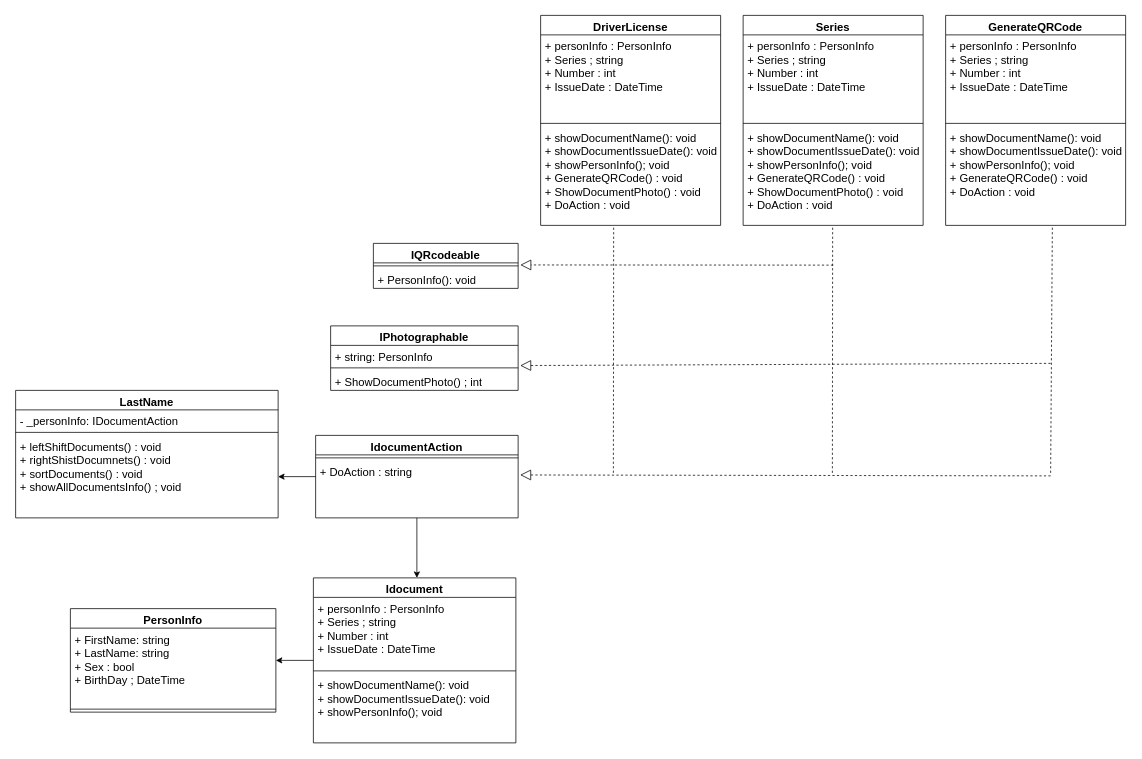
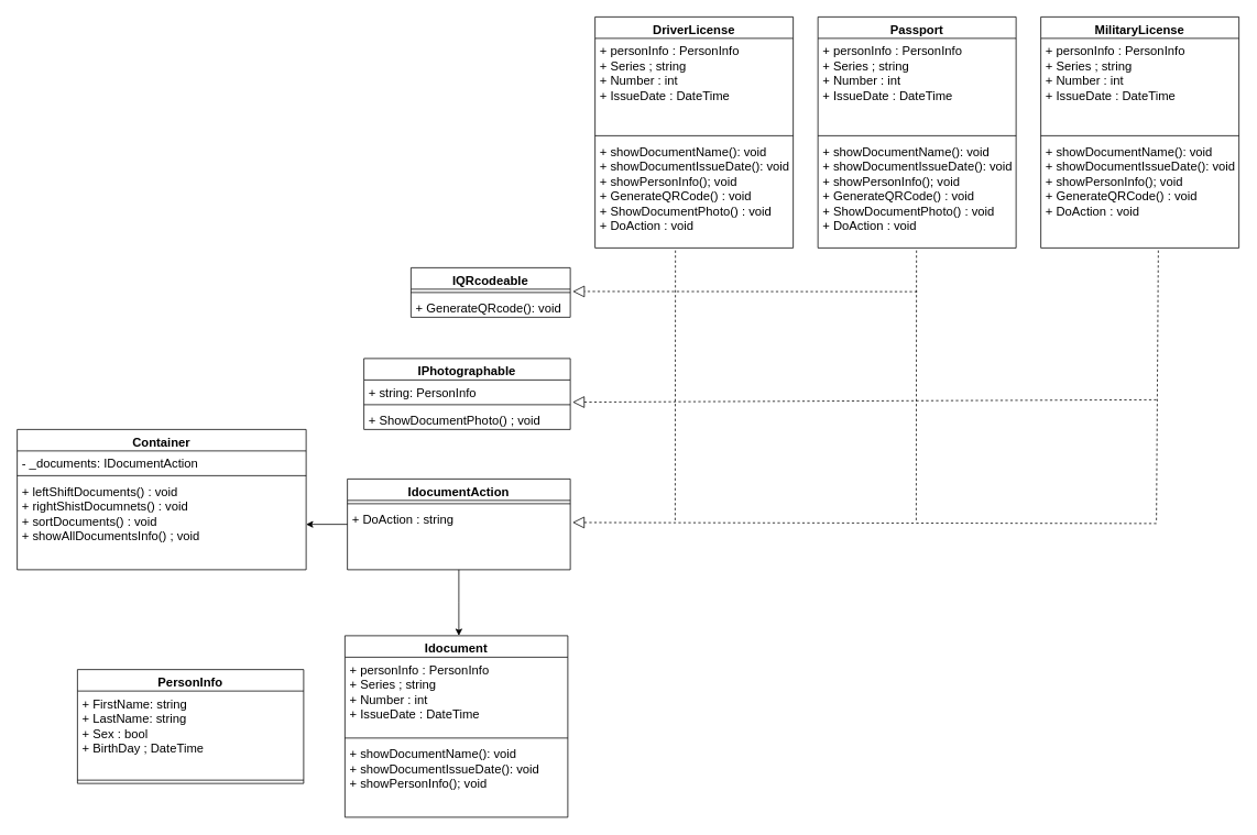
  <mxCell id="0" />
  <mxCell id="1" parent="0" />
- <mxCell id="2" value="LastName" style="swimlane;fontStyle=1;align=center;verticalAlign=top;childLayout=stackLayout;horizontal=1;startSize=26;horizontalStack=0;resizeParent=1;resizeParentMax=0;resizeLast=0;collapsible=1;marginBottom=0;whiteSpace=wrap;html=1;fontSize=15;" vertex="1" parent="1"><mxGeometry x="20" y="520" width="350" height="170" as="geometry" /></mxCell>
- <mxCell id="3" value="- _personInfo: IDocumentAction" style="text;strokeColor=none;fillColor=none;align=left;verticalAlign=top;spacingLeft=4;spacingRight=4;overflow=hidden;rotatable=0;points=[[0,0.5],[1,0.5]];portConstraint=eastwest;whiteSpace=wrap;html=1;fontSize=15;" vertex="1" parent="2"><mxGeometry y="26" width="350" height="26" as="geometry" /></mxCell>
+ <mxCell id="2" value="Container" style="swimlane;fontStyle=1;align=center;verticalAlign=top;childLayout=stackLayout;horizontal=1;startSize=26;horizontalStack=0;resizeParent=1;resizeParentMax=0;resizeLast=0;collapsible=1;marginBottom=0;whiteSpace=wrap;html=1;fontSize=15;" vertex="1" parent="1"><mxGeometry x="20" y="520" width="350" height="170" as="geometry" /></mxCell>
+ <mxCell id="3" value="- _documents: IDocumentAction" style="text;strokeColor=none;fillColor=none;align=left;verticalAlign=top;spacingLeft=4;spacingRight=4;overflow=hidden;rotatable=0;points=[[0,0.5],[1,0.5]];portConstraint=eastwest;whiteSpace=wrap;html=1;fontSize=15;" vertex="1" parent="2"><mxGeometry y="26" width="350" height="26" as="geometry" /></mxCell>
  <mxCell id="4" value="" style="line;strokeWidth=1;fillColor=none;align=left;verticalAlign=middle;spacingTop=-1;spacingLeft=3;spacingRight=3;rotatable=0;labelPosition=right;points=[];portConstraint=eastwest;strokeColor=inherit;fontSize=15;" vertex="1" parent="2"><mxGeometry y="52" width="350" height="8" as="geometry" /></mxCell>
  <mxCell id="5" value="+ leftShiftDocuments() : void&lt;div style=&quot;font-size: 15px;&quot;&gt;+ rightShistDocumnets() : void&lt;/div&gt;&lt;div style=&quot;font-size: 15px;&quot;&gt;+ sortDocuments() : void&lt;/div&gt;&lt;div style=&quot;font-size: 15px;&quot;&gt;+ showAllDocumentsInfo() ; void&lt;br style=&quot;font-size: 15px;&quot;&gt;&lt;div style=&quot;font-size: 15px;&quot;&gt;&lt;br style=&quot;font-size: 15px;&quot;&gt;&lt;/div&gt;&lt;/div&gt;" style="text;strokeColor=none;fillColor=none;align=left;verticalAlign=top;spacingLeft=4;spacingRight=4;overflow=hidden;rotatable=0;points=[[0,0.5],[1,0.5]];portConstraint=eastwest;whiteSpace=wrap;html=1;fontSize=15;" vertex="1" parent="2"><mxGeometry y="60" width="350" height="110" as="geometry" /></mxCell>
  <mxCell id="6" style="edgeStyle=orthogonalEdgeStyle;rounded=0;orthogonalLoop=1;jettySize=auto;html=1;entryX=1;entryY=0.5;entryDx=0;entryDy=0;fontSize=15;" edge="1" parent="1" source="8" target="5"><mxGeometry relative="1" as="geometry" /></mxCell>
  <mxCell id="7" style="edgeStyle=orthogonalEdgeStyle;rounded=0;orthogonalLoop=1;jettySize=auto;html=1;fontSize=15;" edge="1" parent="1" source="8"><mxGeometry relative="1" as="geometry"><mxPoint x="555" y="770" as="targetPoint" /></mxGeometry></mxCell>
  <mxCell id="8" value="IdocumentAction" style="swimlane;fontStyle=1;align=center;verticalAlign=top;childLayout=stackLayout;horizontal=1;startSize=26;horizontalStack=0;resizeParent=1;resizeParentMax=0;resizeLast=0;collapsible=1;marginBottom=0;whiteSpace=wrap;html=1;fontSize=15;" vertex="1" parent="1"><mxGeometry x="420" y="580" width="270" height="110" as="geometry" /></mxCell>
  <mxCell id="9" value="" style="line;strokeWidth=1;fillColor=none;align=left;verticalAlign=middle;spacingTop=-1;spacingLeft=3;spacingRight=3;rotatable=0;labelPosition=right;points=[];portConstraint=eastwest;strokeColor=inherit;fontSize=15;" vertex="1" parent="8"><mxGeometry y="26" width="270" height="8" as="geometry" /></mxCell>
  <mxCell id="10" value="+ DoAction : string" style="text;strokeColor=none;fillColor=none;align=left;verticalAlign=top;spacingLeft=4;spacingRight=4;overflow=hidden;rotatable=0;points=[[0,0.5],[1,0.5]];portConstraint=eastwest;whiteSpace=wrap;html=1;fontSize=15;" vertex="1" parent="8"><mxGeometry y="34" width="270" height="76" as="geometry" /></mxCell>
- <mxCell id="11" style="edgeStyle=orthogonalEdgeStyle;rounded=0;orthogonalLoop=1;jettySize=auto;html=1;fontSize=15;" edge="1" parent="1" source="12" target="16"><mxGeometry relative="1" as="geometry"><mxPoint x="778" y="890" as="targetPoint" /></mxGeometry></mxCell>
  <mxCell id="12" value="Idocument" style="swimlane;fontStyle=1;align=center;verticalAlign=top;childLayout=stackLayout;horizontal=1;startSize=26;horizontalStack=0;resizeParent=1;resizeParentMax=0;resizeLast=0;collapsible=1;marginBottom=0;whiteSpace=wrap;html=1;fontSize=15;" vertex="1" parent="1"><mxGeometry x="417" y="770" width="270" height="220" as="geometry" /></mxCell>
  <mxCell id="13" value="+ personInfo : PersonInfo&lt;div style=&quot;font-size: 15px;&quot;&gt;+ Series ; string&lt;/div&gt;&lt;div style=&quot;font-size: 15px;&quot;&gt;+ Number : int&lt;/div&gt;&lt;div style=&quot;font-size: 15px;&quot;&gt;+ IssueDate : DateTime&lt;br style=&quot;font-size: 15px;&quot;&gt;&lt;div style=&quot;font-size: 15px;&quot;&gt;&lt;br style=&quot;font-size: 15px;&quot;&gt;&lt;/div&gt;&lt;/div&gt;" style="text;strokeColor=none;fillColor=none;align=left;verticalAlign=top;spacingLeft=4;spacingRight=4;overflow=hidden;rotatable=0;points=[[0,0.5],[1,0.5]];portConstraint=eastwest;whiteSpace=wrap;html=1;fontSize=15;" vertex="1" parent="12"><mxGeometry y="26" width="270" height="94" as="geometry" /></mxCell>
  <mxCell id="14" value="" style="line;strokeWidth=1;fillColor=none;align=left;verticalAlign=middle;spacingTop=-1;spacingLeft=3;spacingRight=3;rotatable=0;labelPosition=right;points=[];portConstraint=eastwest;strokeColor=inherit;fontSize=15;" vertex="1" parent="12"><mxGeometry y="120" width="270" height="8" as="geometry" /></mxCell>
  <mxCell id="15" value="+ showDocumentName(): void&lt;div style=&quot;font-size: 15px;&quot;&gt;+ showDocumentIssueDate(): void&lt;/div&gt;&lt;div style=&quot;font-size: 15px;&quot;&gt;+ showPersonInfo(); void&lt;/div&gt;" style="text;strokeColor=none;fillColor=none;align=left;verticalAlign=top;spacingLeft=4;spacingRight=4;overflow=hidden;rotatable=0;points=[[0,0.5],[1,0.5]];portConstraint=eastwest;whiteSpace=wrap;html=1;fontSize=15;" vertex="1" parent="12"><mxGeometry y="128" width="270" height="92" as="geometry" /></mxCell>
  <mxCell id="16" value="PersonInfo" style="swimlane;fontStyle=1;align=center;verticalAlign=top;childLayout=stackLayout;horizontal=1;startSize=26;horizontalStack=0;resizeParent=1;resizeParentMax=0;resizeLast=0;collapsible=1;marginBottom=0;whiteSpace=wrap;html=1;fontSize=15;" vertex="1" parent="1"><mxGeometry x="93" y="811" width="274" height="138" as="geometry" /></mxCell>
  <mxCell id="17" value="+ FirstName: string&lt;div style=&quot;font-size: 15px;&quot;&gt;+ LastName: string&lt;/div&gt;&lt;div style=&quot;font-size: 15px;&quot;&gt;+ Sex : bool&lt;/div&gt;&lt;div style=&quot;font-size: 15px;&quot;&gt;+ BirthDay ; DateTime&lt;/div&gt;" style="text;strokeColor=none;fillColor=none;align=left;verticalAlign=top;spacingLeft=4;spacingRight=4;overflow=hidden;rotatable=0;points=[[0,0.5],[1,0.5]];portConstraint=eastwest;whiteSpace=wrap;html=1;fontSize=15;" vertex="1" parent="16"><mxGeometry y="26" width="274" height="104" as="geometry" /></mxCell>
  <mxCell id="18" value="" style="line;strokeWidth=1;fillColor=none;align=left;verticalAlign=middle;spacingTop=-1;spacingLeft=3;spacingRight=3;rotatable=0;labelPosition=right;points=[];portConstraint=eastwest;strokeColor=inherit;fontSize=15;" vertex="1" parent="16"><mxGeometry y="130" width="274" height="8" as="geometry" /></mxCell>
  <mxCell id="19" value="" style="endArrow=block;dashed=1;endFill=0;endSize=12;html=1;rounded=0;fontSize=15;entryX=1.01;entryY=0.247;entryDx=0;entryDy=0;entryPerimeter=0;" edge="1" parent="1" target="10"><mxGeometry width="160" relative="1" as="geometry"><mxPoint x="1400" y="634" as="sourcePoint" /><mxPoint x="770" y="634.17" as="targetPoint" /></mxGeometry></mxCell>
  <mxCell id="20" value="IQRcodeable" style="swimlane;fontStyle=1;align=center;verticalAlign=top;childLayout=stackLayout;horizontal=1;startSize=26;horizontalStack=0;resizeParent=1;resizeParentMax=0;resizeLast=0;collapsible=1;marginBottom=0;whiteSpace=wrap;html=1;fontSize=15;" vertex="1" parent="1"><mxGeometry x="497" y="324" width="193" height="60" as="geometry" /></mxCell>
  <mxCell id="21" value="" style="line;strokeWidth=1;fillColor=none;align=left;verticalAlign=middle;spacingTop=-1;spacingLeft=3;spacingRight=3;rotatable=0;labelPosition=right;points=[];portConstraint=eastwest;strokeColor=inherit;fontSize=15;" vertex="1" parent="20"><mxGeometry y="26" width="193" height="8" as="geometry" /></mxCell>
- <mxCell id="22" value="+ PersonInfo(): void" style="text;strokeColor=none;fillColor=none;align=left;verticalAlign=top;spacingLeft=4;spacingRight=4;overflow=hidden;rotatable=0;points=[[0,0.5],[1,0.5]];portConstraint=eastwest;whiteSpace=wrap;html=1;fontSize=15;" vertex="1" parent="20"><mxGeometry y="34" width="193" height="26" as="geometry" /></mxCell>
+ <mxCell id="22" value="+ GenerateQRcode(): void" style="text;strokeColor=none;fillColor=none;align=left;verticalAlign=top;spacingLeft=4;spacingRight=4;overflow=hidden;rotatable=0;points=[[0,0.5],[1,0.5]];portConstraint=eastwest;whiteSpace=wrap;html=1;fontSize=15;" vertex="1" parent="20"><mxGeometry y="34" width="193" height="26" as="geometry" /></mxCell>
  <mxCell id="23" value="IPhotographable" style="swimlane;fontStyle=1;align=center;verticalAlign=top;childLayout=stackLayout;horizontal=1;startSize=26;horizontalStack=0;resizeParent=1;resizeParentMax=0;resizeLast=0;collapsible=1;marginBottom=0;whiteSpace=wrap;html=1;fontSize=15;" vertex="1" parent="1"><mxGeometry x="440" y="434" width="250" height="86" as="geometry" /></mxCell>
  <mxCell id="24" value="+ string: PersonInfo" style="text;strokeColor=none;fillColor=none;align=left;verticalAlign=top;spacingLeft=4;spacingRight=4;overflow=hidden;rotatable=0;points=[[0,0.5],[1,0.5]];portConstraint=eastwest;whiteSpace=wrap;html=1;fontSize=15;" vertex="1" parent="23"><mxGeometry y="26" width="250" height="26" as="geometry" /></mxCell>
  <mxCell id="25" value="" style="line;strokeWidth=1;fillColor=none;align=left;verticalAlign=middle;spacingTop=-1;spacingLeft=3;spacingRight=3;rotatable=0;labelPosition=right;points=[];portConstraint=eastwest;strokeColor=inherit;fontSize=15;" vertex="1" parent="23"><mxGeometry y="52" width="250" height="8" as="geometry" /></mxCell>
- <mxCell id="26" value="+ ShowDocumentPhoto() ; int" style="text;strokeColor=none;fillColor=none;align=left;verticalAlign=top;spacingLeft=4;spacingRight=4;overflow=hidden;rotatable=0;points=[[0,0.5],[1,0.5]];portConstraint=eastwest;whiteSpace=wrap;html=1;fontSize=15;" vertex="1" parent="23"><mxGeometry y="60" width="250" height="26" as="geometry" /></mxCell>
+ <mxCell id="26" value="+ ShowDocumentPhoto() ; void" style="text;strokeColor=none;fillColor=none;align=left;verticalAlign=top;spacingLeft=4;spacingRight=4;overflow=hidden;rotatable=0;points=[[0,0.5],[1,0.5]];portConstraint=eastwest;whiteSpace=wrap;html=1;fontSize=15;" vertex="1" parent="23"><mxGeometry y="60" width="250" height="26" as="geometry" /></mxCell>
  <mxCell id="27" value="" style="endArrow=block;dashed=1;endFill=0;endSize=12;html=1;rounded=0;fontSize=15;entryX=1.011;entryY=1.035;entryDx=0;entryDy=0;entryPerimeter=0;" edge="1" parent="1" target="24"><mxGeometry width="160" relative="1" as="geometry"><mxPoint x="1400" y="484" as="sourcePoint" /><mxPoint x="770" y="486.47" as="targetPoint" /></mxGeometry></mxCell>
  <mxCell id="28" value="" style="endArrow=block;dashed=1;endFill=0;endSize=12;html=1;rounded=0;fontSize=15;entryX=1.015;entryY=0.344;entryDx=0;entryDy=0;entryPerimeter=0;" edge="1" parent="1" target="21"><mxGeometry width="160" relative="1" as="geometry"><mxPoint x="1110" y="353" as="sourcePoint" /><mxPoint x="770" y="353.64" as="targetPoint" /></mxGeometry></mxCell>
- <mxCell id="29" value="GenerateQRCode" style="swimlane;fontStyle=1;align=center;verticalAlign=top;childLayout=stackLayout;horizontal=1;startSize=26;horizontalStack=0;resizeParent=1;resizeParentMax=0;resizeLast=0;collapsible=1;marginBottom=0;whiteSpace=wrap;html=1;fontSize=15;" vertex="1" parent="1"><mxGeometry x="1260" y="20" width="240" height="280" as="geometry" /></mxCell>
+ <mxCell id="29" value="MilitaryLicense" style="swimlane;fontStyle=1;align=center;verticalAlign=top;childLayout=stackLayout;horizontal=1;startSize=26;horizontalStack=0;resizeParent=1;resizeParentMax=0;resizeLast=0;collapsible=1;marginBottom=0;whiteSpace=wrap;html=1;fontSize=15;" vertex="1" parent="1"><mxGeometry x="1260" y="20" width="240" height="280" as="geometry" /></mxCell>
  <mxCell id="30" value="+ personInfo : PersonInfo&lt;div style=&quot;font-size: 15px;&quot;&gt;+ Series ; string&lt;/div&gt;&lt;div style=&quot;font-size: 15px;&quot;&gt;+ Number : int&lt;/div&gt;&lt;div style=&quot;font-size: 15px;&quot;&gt;+ IssueDate : DateTime&lt;br style=&quot;font-size: 15px;&quot;&gt;&lt;div style=&quot;font-size: 15px;&quot;&gt;&lt;br style=&quot;font-size: 15px;&quot;&gt;&lt;/div&gt;&lt;/div&gt;" style="text;strokeColor=none;fillColor=none;align=left;verticalAlign=top;spacingLeft=4;spacingRight=4;overflow=hidden;rotatable=0;points=[[0,0.5],[1,0.5]];portConstraint=eastwest;whiteSpace=wrap;html=1;fontSize=15;" vertex="1" parent="29"><mxGeometry y="26" width="240" height="114" as="geometry" /></mxCell>
  <mxCell id="31" value="" style="line;strokeWidth=1;fillColor=none;align=left;verticalAlign=middle;spacingTop=-1;spacingLeft=3;spacingRight=3;rotatable=0;labelPosition=right;points=[];portConstraint=eastwest;strokeColor=inherit;fontSize=15;" vertex="1" parent="29"><mxGeometry y="140" width="240" height="8" as="geometry" /></mxCell>
  <mxCell id="32" value="&lt;span style=&quot;font-size: 15px;&quot;&gt;+ showDocumentName(): void&lt;/span&gt;&lt;div style=&quot;font-size: 15px;&quot;&gt;+ showDocumentIssueDate(): void&lt;/div&gt;&lt;div style=&quot;font-size: 15px;&quot;&gt;+ showPersonInfo(); void&lt;/div&gt;&lt;div style=&quot;font-size: 15px;&quot;&gt;+ GenerateQRCode() : void&lt;/div&gt;&lt;div style=&quot;font-size: 15px;&quot;&gt;+ DoAction : void&lt;br style=&quot;font-size: 15px;&quot;&gt;&lt;/div&gt;" style="text;strokeColor=none;fillColor=none;align=left;verticalAlign=top;spacingLeft=4;spacingRight=4;overflow=hidden;rotatable=0;points=[[0,0.5],[1,0.5]];portConstraint=eastwest;whiteSpace=wrap;html=1;fontSize=15;" vertex="1" parent="29"><mxGeometry y="148" width="240" height="132" as="geometry" /></mxCell>
  <mxCell id="33" value="" style="endArrow=none;dashed=1;html=1;rounded=0;entryX=0.593;entryY=1.009;entryDx=0;entryDy=0;entryPerimeter=0;" edge="1" parent="1" target="32"><mxGeometry width="50" height="50" relative="1" as="geometry"><mxPoint x="1400" y="630" as="sourcePoint" /><mxPoint x="1280" y="510" as="targetPoint" /></mxGeometry></mxCell>
- <mxCell id="34" value="Series" style="swimlane;fontStyle=1;align=center;verticalAlign=top;childLayout=stackLayout;horizontal=1;startSize=26;horizontalStack=0;resizeParent=1;resizeParentMax=0;resizeLast=0;collapsible=1;marginBottom=0;whiteSpace=wrap;html=1;fontSize=15;" vertex="1" parent="1"><mxGeometry x="990" y="20" width="240" height="280" as="geometry" /></mxCell>
+ <mxCell id="34" value="Passport" style="swimlane;fontStyle=1;align=center;verticalAlign=top;childLayout=stackLayout;horizontal=1;startSize=26;horizontalStack=0;resizeParent=1;resizeParentMax=0;resizeLast=0;collapsible=1;marginBottom=0;whiteSpace=wrap;html=1;fontSize=15;" vertex="1" parent="1"><mxGeometry x="990" y="20" width="240" height="280" as="geometry" /></mxCell>
  <mxCell id="35" value="+ personInfo : PersonInfo&lt;div style=&quot;font-size: 15px;&quot;&gt;+ Series ; string&lt;/div&gt;&lt;div style=&quot;font-size: 15px;&quot;&gt;+ Number : int&lt;/div&gt;&lt;div style=&quot;font-size: 15px;&quot;&gt;+ IssueDate : DateTime&lt;br style=&quot;font-size: 15px;&quot;&gt;&lt;div style=&quot;font-size: 15px;&quot;&gt;&lt;br style=&quot;font-size: 15px;&quot;&gt;&lt;/div&gt;&lt;/div&gt;" style="text;strokeColor=none;fillColor=none;align=left;verticalAlign=top;spacingLeft=4;spacingRight=4;overflow=hidden;rotatable=0;points=[[0,0.5],[1,0.5]];portConstraint=eastwest;whiteSpace=wrap;html=1;fontSize=15;" vertex="1" parent="34"><mxGeometry y="26" width="240" height="114" as="geometry" /></mxCell>
  <mxCell id="36" value="" style="line;strokeWidth=1;fillColor=none;align=left;verticalAlign=middle;spacingTop=-1;spacingLeft=3;spacingRight=3;rotatable=0;labelPosition=right;points=[];portConstraint=eastwest;strokeColor=inherit;fontSize=15;" vertex="1" parent="34"><mxGeometry y="140" width="240" height="8" as="geometry" /></mxCell>
  <mxCell id="37" value="&lt;span style=&quot;font-size: 15px;&quot;&gt;+ showDocumentName(): void&lt;/span&gt;&lt;div style=&quot;font-size: 15px;&quot;&gt;+ showDocumentIssueDate(): void&lt;/div&gt;&lt;div style=&quot;font-size: 15px;&quot;&gt;+ showPersonInfo(); void&lt;/div&gt;&lt;div style=&quot;font-size: 15px;&quot;&gt;+ GenerateQRCode() : void&lt;br&gt;&lt;/div&gt;&lt;div style=&quot;font-size: 15px;&quot;&gt;+ ShowDocumentPhoto() : void&lt;/div&gt;&lt;div style=&quot;font-size: 15px;&quot;&gt;+ DoAction : void&lt;br style=&quot;font-size: 15px;&quot;&gt;&lt;/div&gt;" style="text;strokeColor=none;fillColor=none;align=left;verticalAlign=top;spacingLeft=4;spacingRight=4;overflow=hidden;rotatable=0;points=[[0,0.5],[1,0.5]];portConstraint=eastwest;whiteSpace=wrap;html=1;fontSize=15;" vertex="1" parent="34"><mxGeometry y="148" width="240" height="132" as="geometry" /></mxCell>
  <mxCell id="38" value="DriverLicense" style="swimlane;fontStyle=1;align=center;verticalAlign=top;childLayout=stackLayout;horizontal=1;startSize=26;horizontalStack=0;resizeParent=1;resizeParentMax=0;resizeLast=0;collapsible=1;marginBottom=0;whiteSpace=wrap;html=1;fontSize=15;" vertex="1" parent="1"><mxGeometry x="720" y="20" width="240" height="280" as="geometry" /></mxCell>
  <mxCell id="39" value="+ personInfo : PersonInfo&lt;div style=&quot;font-size: 15px;&quot;&gt;+ Series ; string&lt;/div&gt;&lt;div style=&quot;font-size: 15px;&quot;&gt;+ Number : int&lt;/div&gt;&lt;div style=&quot;font-size: 15px;&quot;&gt;+ IssueDate : DateTime&lt;br style=&quot;font-size: 15px;&quot;&gt;&lt;div style=&quot;font-size: 15px;&quot;&gt;&lt;br style=&quot;font-size: 15px;&quot;&gt;&lt;/div&gt;&lt;/div&gt;" style="text;strokeColor=none;fillColor=none;align=left;verticalAlign=top;spacingLeft=4;spacingRight=4;overflow=hidden;rotatable=0;points=[[0,0.5],[1,0.5]];portConstraint=eastwest;whiteSpace=wrap;html=1;fontSize=15;" vertex="1" parent="38"><mxGeometry y="26" width="240" height="114" as="geometry" /></mxCell>
  <mxCell id="40" value="" style="line;strokeWidth=1;fillColor=none;align=left;verticalAlign=middle;spacingTop=-1;spacingLeft=3;spacingRight=3;rotatable=0;labelPosition=right;points=[];portConstraint=eastwest;strokeColor=inherit;fontSize=15;" vertex="1" parent="38"><mxGeometry y="140" width="240" height="8" as="geometry" /></mxCell>
  <mxCell id="41" value="&lt;span style=&quot;font-size: 15px;&quot;&gt;+ showDocumentName(): void&lt;/span&gt;&lt;div style=&quot;font-size: 15px;&quot;&gt;+ showDocumentIssueDate(): void&lt;/div&gt;&lt;div style=&quot;font-size: 15px;&quot;&gt;+ showPersonInfo(); void&lt;/div&gt;&lt;div style=&quot;font-size: 15px;&quot;&gt;&lt;div&gt;+ GenerateQRCode() : void&lt;br&gt;&lt;/div&gt;&lt;div&gt;+ ShowDocumentPhoto() : void&lt;/div&gt;&lt;/div&gt;&lt;div style=&quot;font-size: 15px;&quot;&gt;+ DoAction : void&lt;br style=&quot;font-size: 15px;&quot;&gt;&lt;/div&gt;" style="text;strokeColor=none;fillColor=none;align=left;verticalAlign=top;spacingLeft=4;spacingRight=4;overflow=hidden;rotatable=0;points=[[0,0.5],[1,0.5]];portConstraint=eastwest;whiteSpace=wrap;html=1;fontSize=15;" vertex="1" parent="38"><mxGeometry y="148" width="240" height="132" as="geometry" /></mxCell>
  <mxCell id="42" value="" style="endArrow=none;dashed=1;html=1;rounded=0;entryX=0.585;entryY=1.052;entryDx=0;entryDy=0;entryPerimeter=0;" edge="1" parent="1"><mxGeometry width="50" height="50" relative="1" as="geometry"><mxPoint x="1109" y="630" as="sourcePoint" /><mxPoint x="1109.38" y="300" as="targetPoint" /></mxGeometry></mxCell>
  <mxCell id="43" value="" style="endArrow=none;dashed=1;html=1;rounded=0;entryX=0.585;entryY=1.052;entryDx=0;entryDy=0;entryPerimeter=0;" edge="1" parent="1"><mxGeometry width="50" height="50" relative="1" as="geometry"><mxPoint x="817" y="630" as="sourcePoint" /><mxPoint x="817.38" y="300" as="targetPoint" /></mxGeometry></mxCell>
